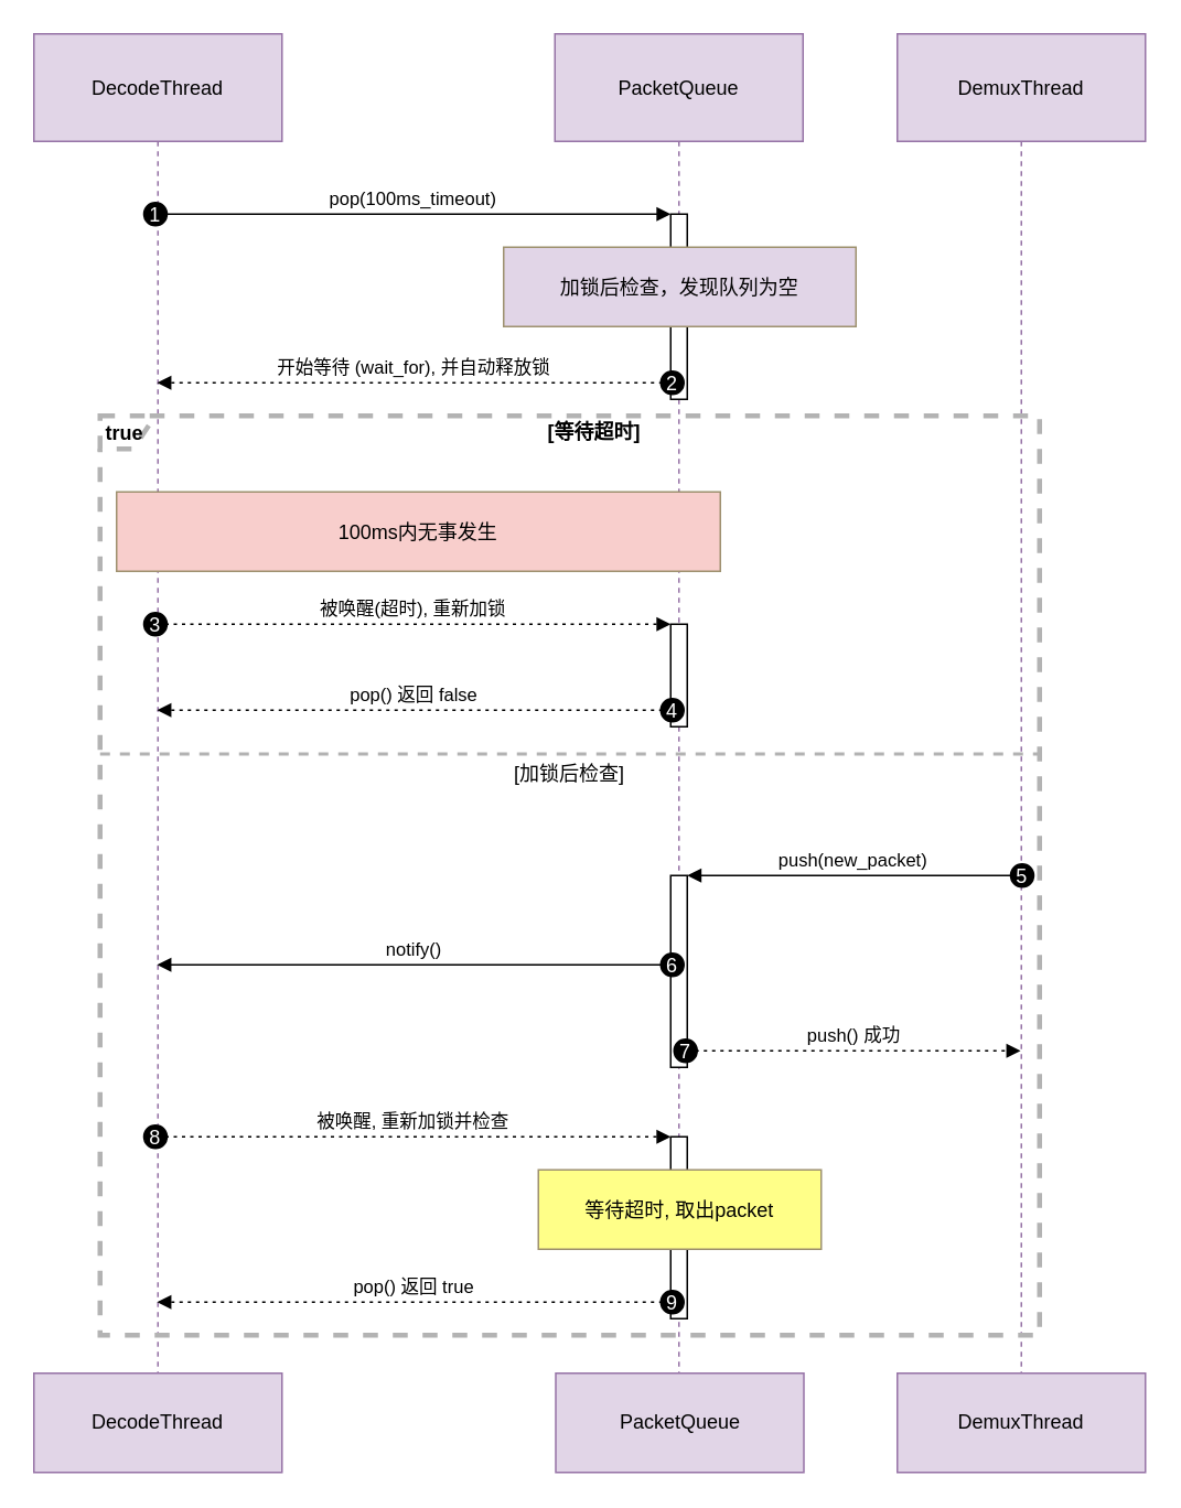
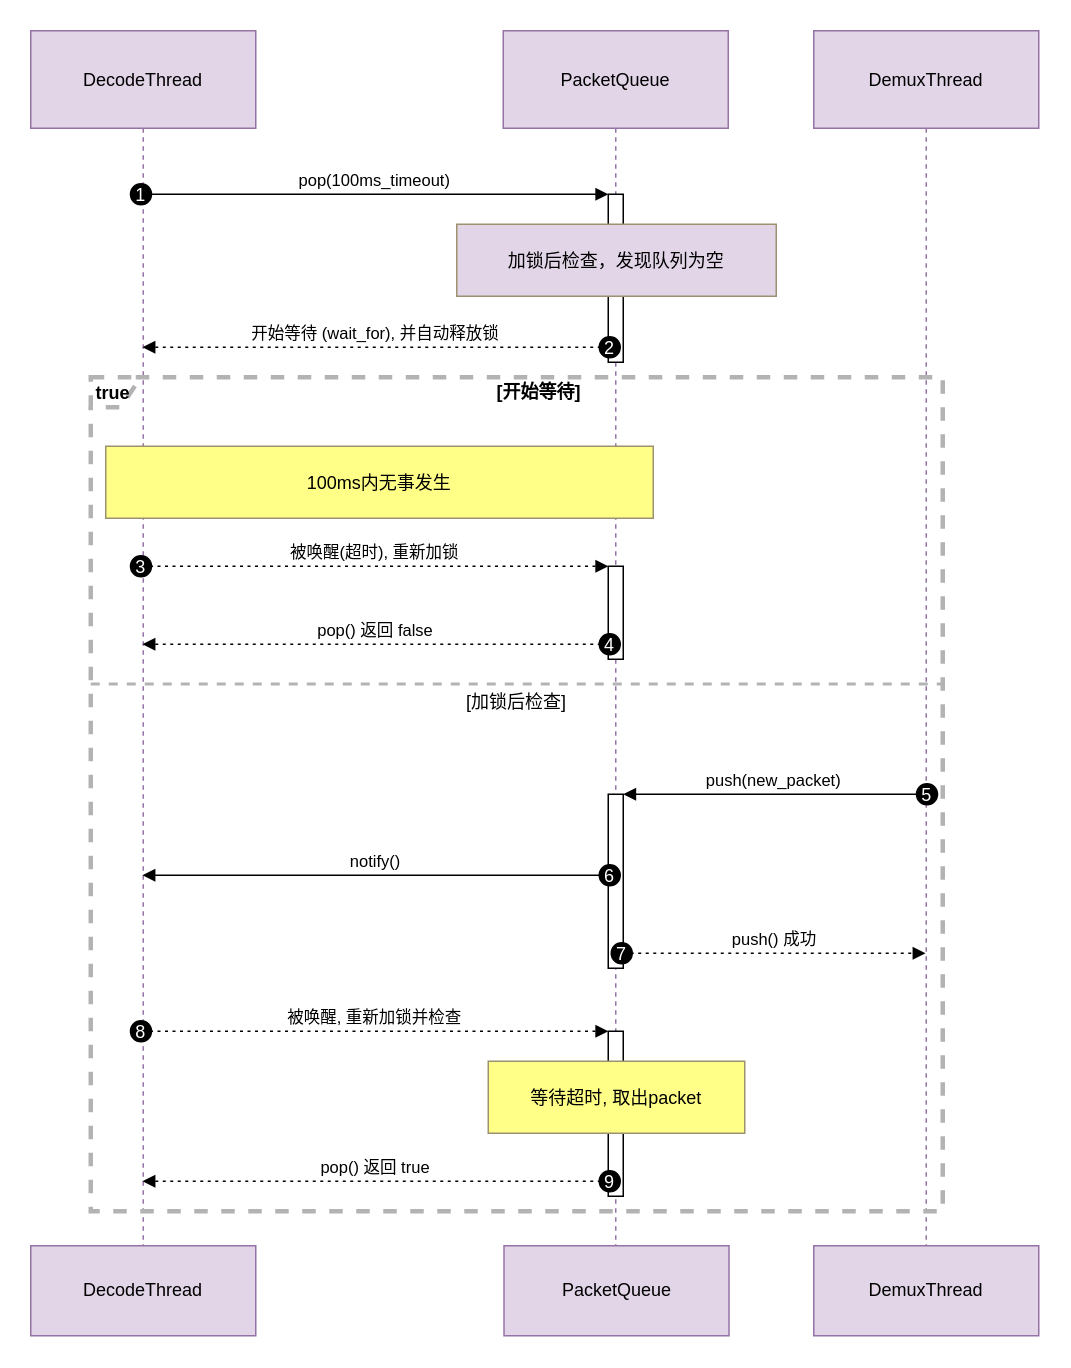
  <mxCell id="0" />
  <mxCell id="1" parent="0" />
  <mxCell id="2" value="DecodeThread" style="shape=umlLifeline;perimeter=lifelinePerimeter;whiteSpace=wrap;container=1;dropTarget=0;collapsible=0;recursiveResize=0;outlineConnect=0;portConstraint=eastwest;newEdgeStyle={&quot;edgeStyle&quot;:&quot;elbowEdgeStyle&quot;,&quot;elbow&quot;:&quot;vertical&quot;,&quot;curved&quot;:0,&quot;rounded&quot;:0};size=65;fillColor=#e1d5e7;strokeColor=#9673a6;" vertex="1" parent="1"><mxGeometry x="20" y="20" width="150" height="810" as="geometry" /></mxCell>
  <mxCell id="3" value="PacketQueue" style="shape=umlLifeline;perimeter=lifelinePerimeter;whiteSpace=wrap;container=1;dropTarget=0;collapsible=0;recursiveResize=0;outlineConnect=0;portConstraint=eastwest;newEdgeStyle={&quot;edgeStyle&quot;:&quot;elbowEdgeStyle&quot;,&quot;elbow&quot;:&quot;vertical&quot;,&quot;curved&quot;:0,&quot;rounded&quot;:0};size=65;fillColor=#e1d5e7;strokeColor=#9673a6;" vertex="1" parent="1"><mxGeometry x="335" y="20" width="150" height="810" as="geometry" /></mxCell>
  <mxCell id="4" value="" style="points=[];perimeter=orthogonalPerimeter;outlineConnect=0;targetShapes=umlLifeline;portConstraint=eastwest;newEdgeStyle={&quot;edgeStyle&quot;:&quot;elbowEdgeStyle&quot;,&quot;elbow&quot;:&quot;vertical&quot;,&quot;curved&quot;:0,&quot;rounded&quot;:0}" vertex="1" parent="3"><mxGeometry x="70" y="109" width="10" height="112" as="geometry" /></mxCell>
  <mxCell id="5" value="" style="points=[];perimeter=orthogonalPerimeter;outlineConnect=0;targetShapes=umlLifeline;portConstraint=eastwest;newEdgeStyle={&quot;edgeStyle&quot;:&quot;elbowEdgeStyle&quot;,&quot;elbow&quot;:&quot;vertical&quot;,&quot;curved&quot;:0,&quot;rounded&quot;:0}" vertex="1" parent="3"><mxGeometry x="70" y="357" width="10" height="62" as="geometry" /></mxCell>
  <mxCell id="6" value="" style="points=[];perimeter=orthogonalPerimeter;outlineConnect=0;targetShapes=umlLifeline;portConstraint=eastwest;newEdgeStyle={&quot;edgeStyle&quot;:&quot;elbowEdgeStyle&quot;,&quot;elbow&quot;:&quot;vertical&quot;,&quot;curved&quot;:0,&quot;rounded&quot;:0}" vertex="1" parent="3"><mxGeometry x="70" y="509" width="10" height="116" as="geometry" /></mxCell>
  <mxCell id="7" value="" style="points=[];perimeter=orthogonalPerimeter;outlineConnect=0;targetShapes=umlLifeline;portConstraint=eastwest;newEdgeStyle={&quot;edgeStyle&quot;:&quot;elbowEdgeStyle&quot;,&quot;elbow&quot;:&quot;vertical&quot;,&quot;curved&quot;:0,&quot;rounded&quot;:0}" vertex="1" parent="3"><mxGeometry x="70" y="667" width="10" height="110" as="geometry" /></mxCell>
  <mxCell id="8" value="DemuxThread" style="shape=umlLifeline;perimeter=lifelinePerimeter;whiteSpace=wrap;container=1;dropTarget=0;collapsible=0;recursiveResize=0;outlineConnect=0;portConstraint=eastwest;newEdgeStyle={&quot;edgeStyle&quot;:&quot;elbowEdgeStyle&quot;,&quot;elbow&quot;:&quot;vertical&quot;,&quot;curved&quot;:0,&quot;rounded&quot;:0};size=65;fillColor=#e1d5e7;strokeColor=#9673a6;" vertex="1" parent="1"><mxGeometry x="542" y="20" width="150" height="810" as="geometry" /></mxCell>
  <mxCell id="9" value="true" style="shape=umlFrame;dashed=1;pointerEvents=0;dropTarget=0;strokeColor=#B3B3B3;height=20;width=30;fontStyle=1;strokeWidth=3;" vertex="1" parent="1"><mxGeometry x="60" y="251" width="568" height="556" as="geometry" /></mxCell>
- <mxCell id="10" value="[等待超时]" style="text;strokeColor=none;fillColor=none;align=center;verticalAlign=middle;whiteSpace=wrap;fontStyle=1" vertex="1" parent="9"><mxGeometry x="30" width="538" height="20" as="geometry" /></mxCell>
+ <mxCell id="10" value="[开始等待]" style="text;strokeColor=none;fillColor=none;align=center;verticalAlign=middle;whiteSpace=wrap;fontStyle=1" vertex="1" parent="9"><mxGeometry x="30" width="538" height="20" as="geometry" /></mxCell>
  <mxCell id="11" value="[加锁后检查]" style="shape=line;dashed=1;whiteSpace=wrap;verticalAlign=top;labelPosition=center;verticalLabelPosition=middle;align=center;strokeColor=#B3B3B3;strokeWidth=2;" vertex="1" parent="9"><mxGeometry y="203" width="568" height="3" as="geometry" /></mxCell>
  <mxCell id="12" value="pop(100ms_timeout)" style="verticalAlign=bottom;edgeStyle=elbowEdgeStyle;elbow=vertical;curved=0;rounded=0;endArrow=block;" edge="1" parent="1" source="2" target="4"><mxGeometry relative="1" as="geometry"><Array as="points"><mxPoint x="259" y="129" /></Array></mxGeometry></mxCell>
  <mxCell id="13" value="1" style="ellipse;aspect=fixed;fillColor=#000000;align=center;fontColor=#FFFFFF;" vertex="1" parent="12"><mxGeometry width="14" height="14" relative="1" as="geometry"><mxPoint x="-163" y="-7" as="offset" /></mxGeometry></mxCell>
  <mxCell id="14" value="开始等待 (wait_for), 并自动释放锁" style="verticalAlign=bottom;edgeStyle=elbowEdgeStyle;elbow=vertical;curved=0;rounded=0;dashed=1;dashPattern=2 3;endArrow=block;" edge="1" parent="1" source="4" target="2"><mxGeometry relative="1" as="geometry"><Array as="points"><mxPoint x="262" y="231" /></Array></mxGeometry></mxCell>
  <mxCell id="15" value="2" style="ellipse;aspect=fixed;fillColor=#000000;align=center;fontColor=#FFFFFF;" vertex="1" parent="14"><mxGeometry width="14" height="14" relative="1" as="geometry"><mxPoint x="149" y="-7" as="offset" /></mxGeometry></mxCell>
  <mxCell id="16" value="被唤醒(超时), 重新加锁" style="verticalAlign=bottom;edgeStyle=elbowEdgeStyle;elbow=vertical;curved=0;rounded=0;dashed=1;dashPattern=2 3;endArrow=block;" edge="1" parent="1" source="2" target="5"><mxGeometry relative="1" as="geometry"><Array as="points"><mxPoint x="259" y="377" /></Array></mxGeometry></mxCell>
  <mxCell id="17" value="3" style="ellipse;aspect=fixed;fillColor=#000000;align=center;fontColor=#FFFFFF;" vertex="1" parent="16"><mxGeometry width="14" height="14" relative="1" as="geometry"><mxPoint x="-163" y="-7" as="offset" /></mxGeometry></mxCell>
  <mxCell id="18" value="pop() 返回 false" style="verticalAlign=bottom;edgeStyle=elbowEdgeStyle;elbow=vertical;curved=0;rounded=0;dashed=1;dashPattern=2 3;endArrow=block;" edge="1" parent="1" source="5" target="2"><mxGeometry relative="1" as="geometry"><Array as="points"><mxPoint x="262" y="429" /></Array></mxGeometry></mxCell>
  <mxCell id="19" value="4" style="ellipse;aspect=fixed;fillColor=#000000;align=center;fontColor=#FFFFFF;" vertex="1" parent="18"><mxGeometry width="14" height="14" relative="1" as="geometry"><mxPoint x="149" y="-7" as="offset" /></mxGeometry></mxCell>
  <mxCell id="20" value="push(new_packet)" style="verticalAlign=bottom;edgeStyle=elbowEdgeStyle;elbow=vertical;curved=0;rounded=0;endArrow=block;" edge="1" parent="1" source="8" target="6"><mxGeometry relative="1" as="geometry"><Array as="points"><mxPoint x="527" y="529" /></Array></mxGeometry></mxCell>
  <mxCell id="21" value="5" style="ellipse;aspect=fixed;fillColor=#000000;align=center;fontColor=#FFFFFF;" vertex="1" parent="20"><mxGeometry width="14" height="14" relative="1" as="geometry"><mxPoint x="95" y="-7" as="offset" /></mxGeometry></mxCell>
  <mxCell id="22" value="notify()" style="verticalAlign=bottom;edgeStyle=elbowEdgeStyle;elbow=vertical;curved=0;rounded=0;endArrow=block;" edge="1" parent="1" source="6" target="2"><mxGeometry relative="1" as="geometry"><Array as="points"><mxPoint x="262" y="583" /></Array></mxGeometry></mxCell>
  <mxCell id="23" value="6" style="ellipse;aspect=fixed;fillColor=#000000;align=center;fontColor=#FFFFFF;" vertex="1" parent="22"><mxGeometry width="14" height="14" relative="1" as="geometry"><mxPoint x="149" y="-7" as="offset" /></mxGeometry></mxCell>
  <mxCell id="24" value="push() 成功" style="verticalAlign=bottom;edgeStyle=elbowEdgeStyle;elbow=vertical;curved=0;rounded=0;dashed=1;dashPattern=2 3;endArrow=block;" edge="1" parent="1" source="6" target="8"><mxGeometry relative="1" as="geometry"><Array as="points"><mxPoint x="524" y="635" /></Array></mxGeometry></mxCell>
  <mxCell id="25" value="7" style="ellipse;aspect=fixed;fillColor=#000000;align=center;fontColor=#FFFFFF;" vertex="1" parent="24"><mxGeometry width="14" height="14" relative="1" as="geometry"><mxPoint x="-109" y="-7" as="offset" /></mxGeometry></mxCell>
  <mxCell id="26" value="被唤醒, 重新加锁并检查" style="verticalAlign=bottom;edgeStyle=elbowEdgeStyle;elbow=vertical;curved=0;rounded=0;dashed=1;dashPattern=2 3;endArrow=block;" edge="1" parent="1" source="2" target="7"><mxGeometry relative="1" as="geometry"><Array as="points"><mxPoint x="259" y="687" /></Array></mxGeometry></mxCell>
  <mxCell id="27" value="8" style="ellipse;aspect=fixed;fillColor=#000000;align=center;fontColor=#FFFFFF;" vertex="1" parent="26"><mxGeometry width="14" height="14" relative="1" as="geometry"><mxPoint x="-163" y="-7" as="offset" /></mxGeometry></mxCell>
  <mxCell id="28" value="pop() 返回 true" style="verticalAlign=bottom;edgeStyle=elbowEdgeStyle;elbow=vertical;curved=0;rounded=0;dashed=1;dashPattern=2 3;endArrow=block;" edge="1" parent="1" source="7" target="2"><mxGeometry relative="1" as="geometry"><Array as="points"><mxPoint x="262" y="787" /></Array></mxGeometry></mxCell>
  <mxCell id="29" value="9" style="ellipse;aspect=fixed;fillColor=#000000;align=center;fontColor=#FFFFFF;" vertex="1" parent="28"><mxGeometry width="14" height="14" relative="1" as="geometry"><mxPoint x="149" y="-7" as="offset" /></mxGeometry></mxCell>
  <mxCell id="30" value="加锁后检查，发现队列为空" style="fillColor=#e1d5e7;strokeColor=#9E916F;" vertex="1" parent="1"><mxGeometry x="304" y="149" width="213" height="48" as="geometry" /></mxCell>
- <mxCell id="31" value="100ms内无事发生" style="fillColor=#f8cecc;strokeColor=#9E916F;" vertex="1" parent="1"><mxGeometry x="70" y="297" width="365" height="48" as="geometry" /></mxCell>
+ <mxCell id="31" value="100ms内无事发生" style="fillColor=#ffff88;strokeColor=#9E916F;" vertex="1" parent="1"><mxGeometry x="70" y="297" width="365" height="48" as="geometry" /></mxCell>
  <mxCell id="32" value="等待超时, 取出packet" style="fillColor=#ffff88;strokeColor=#9E916F;" vertex="1" parent="1"><mxGeometry x="325" y="707" width="171" height="48" as="geometry" /></mxCell>
  <mxCell id="33" value="PacketQueue" style="rounded=0;whiteSpace=wrap;html=1;fillColor=#e1d5e7;strokeColor=#9673a6;" vertex="1" parent="1"><mxGeometry x="335.5" y="830" width="150" height="60" as="geometry" /></mxCell>
  <mxCell id="34" value="DecodeThread" style="rounded=0;whiteSpace=wrap;html=1;fillColor=#e1d5e7;strokeColor=#9673a6;" vertex="1" parent="1"><mxGeometry x="20" y="830" width="150" height="60" as="geometry" /></mxCell>
  <mxCell id="35" value="DemuxThread" style="rounded=0;whiteSpace=wrap;html=1;fillColor=#e1d5e7;strokeColor=#9673a6;" vertex="1" parent="1"><mxGeometry x="542" y="830" width="150" height="60" as="geometry" /></mxCell>
